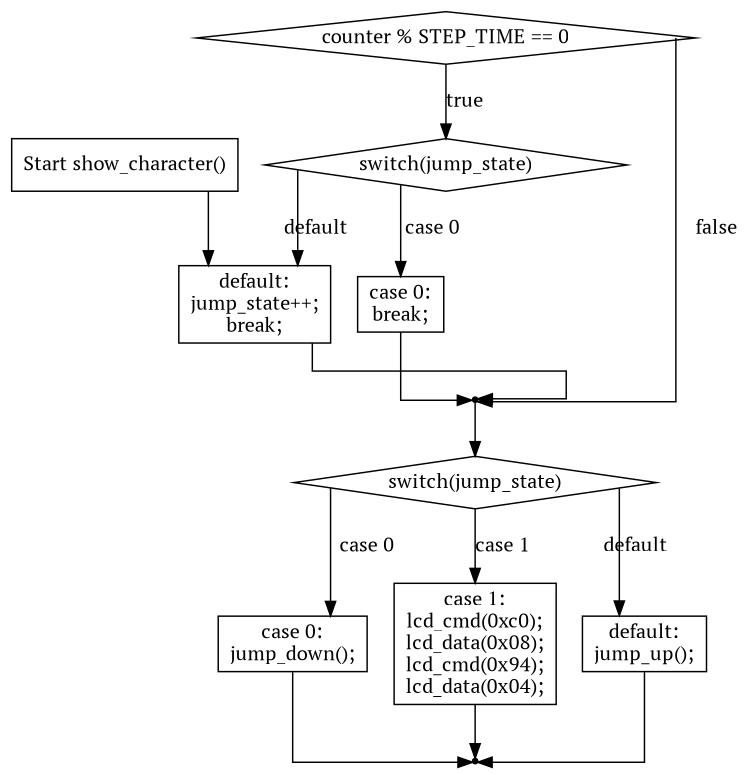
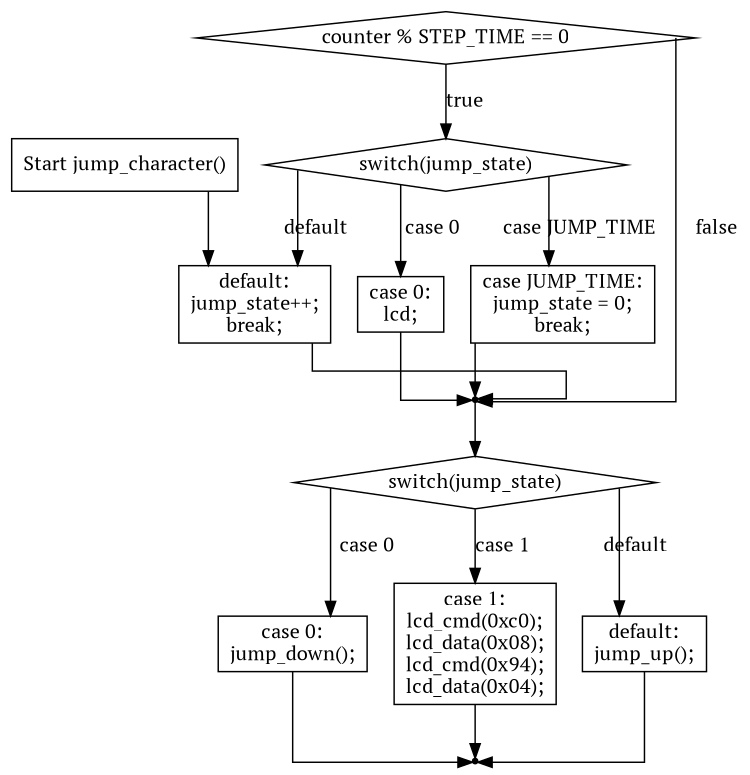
  digraph {
    fontname="PT Serif"
    splines=ortho
    node [fontname="PT Serif" shape=rect]
    edge [fontname="PT Serif"]
-   n1 [label="Start show_character()"]
+   n1 [label="Start jump_character()"]
    n2 [label="default:\njump_state++;\nbreak;"]
    n3 [label="counter % STEP_TIME == 0" shape=diamond]
    n4 [label="switch(jump_state)" shape=diamond]
    merge1 [shape=point]
-   n6 [label="case 0:\nbreak;"]
+   n6 [label="case 0:\nlcd;"]
+   n7 [label="case JUMP_TIME:\njump_state = 0;\nbreak;"]
    n8 [label="switch(jump_state)" shape=diamond]
    n9 [label="case 0:\njump_down();"]
    n10 [label="case 1:\nlcd_cmd(0xc0);\nlcd_data(0x08);\nlcd_cmd(0x94);\nlcd_data(0x04);"]
    n11 [label="default:\njump_up();"]
    merge2 [shape=point]
    n1 -> n2
    n2 -> merge1
    n3 -> n4 [label=true]
    n3 -> merge1 [label=false tailport=e]
    n4 -> n2 [label=default]
    n4 -> n6 [label="case 0"]
+   n4 -> n7 [label="case JUMP_TIME"]
    merge1 -> n8
    n6 -> merge1
+   n7 -> merge1
    n8 -> n9 [label="case 0"]
    n8 -> n10 [label="case 1"]
    n8 -> n11 [label=default]
    n9 -> merge2
    n10 -> merge2
    n11 -> merge2
  }
